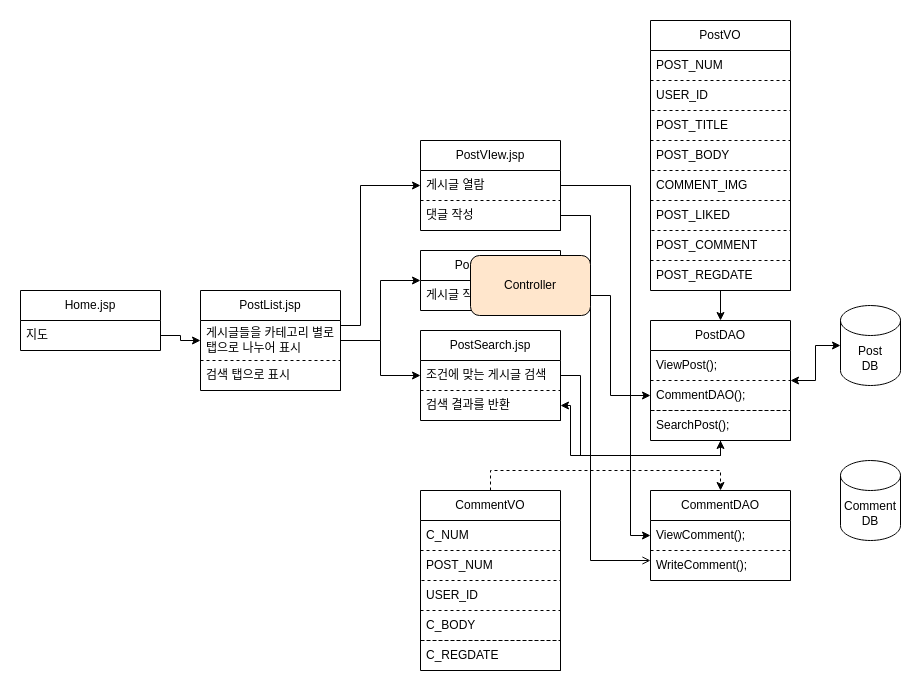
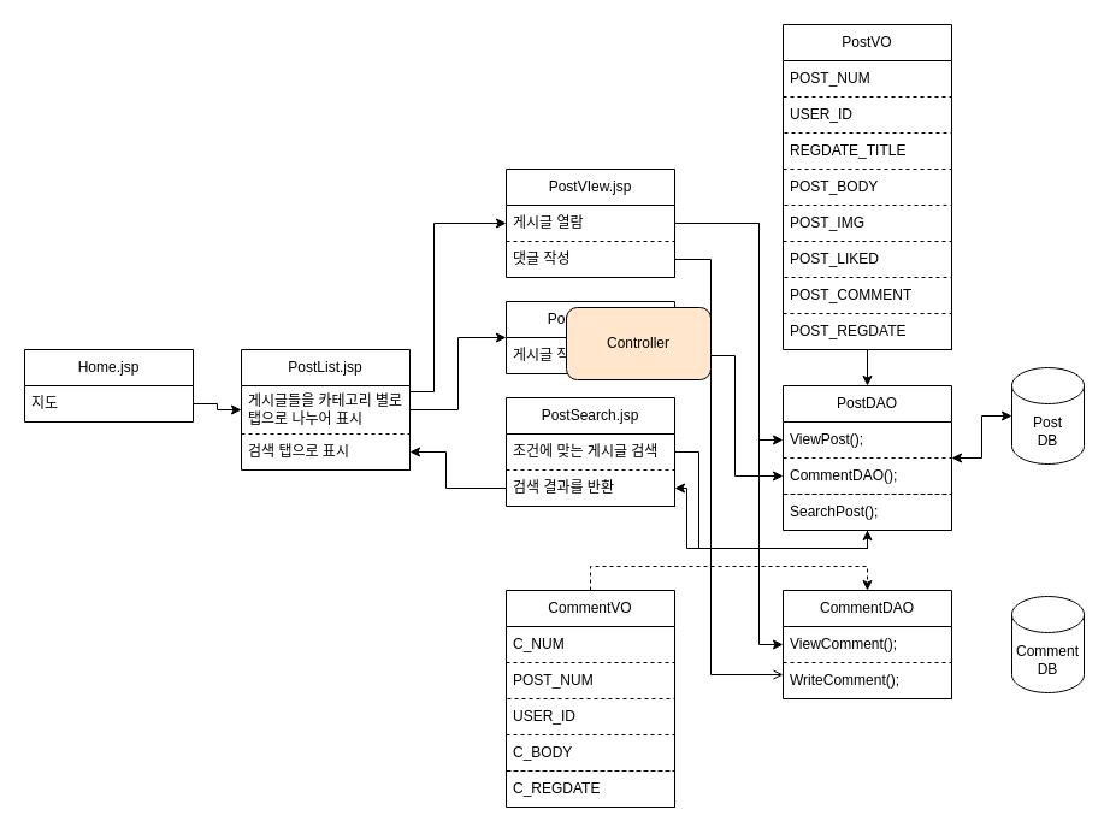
  <mxCell id="0" />
  <mxCell id="1" parent="0" />
  <mxCell id="2" value="&lt;div&gt;Home.jsp&lt;/div&gt;" style="swimlane;fontStyle=0;childLayout=stackLayout;horizontal=1;startSize=30;horizontalStack=0;resizeParent=1;resizeParentMax=0;resizeLast=0;collapsible=1;marginBottom=0;whiteSpace=wrap;html=1;" parent="1" vertex="1"><mxGeometry x="20" y="290" width="140" height="60" as="geometry"><mxRectangle x="430" y="270" width="90" height="30" as="alternateBounds" /></mxGeometry></mxCell>
  <mxCell id="3" value="지도" style="text;strokeColor=none;fillColor=none;align=left;verticalAlign=middle;spacingLeft=4;spacingRight=4;overflow=hidden;points=[[0,0.5],[1,0.5]];portConstraint=eastwest;rotatable=0;whiteSpace=wrap;html=1;" parent="2" vertex="1"><mxGeometry y="30" width="140" height="30" as="geometry" /></mxCell>
  <mxCell id="4" style="edgeStyle=none;html=1;" parent="1" source="5" target="15" edge="1"><mxGeometry relative="1" as="geometry" /></mxCell>
  <mxCell id="5" value="PostVO" style="swimlane;fontStyle=0;childLayout=stackLayout;horizontal=1;startSize=30;horizontalStack=0;resizeParent=1;resizeParentMax=0;resizeLast=0;collapsible=1;marginBottom=0;whiteSpace=wrap;html=1;" parent="1" vertex="1"><mxGeometry x="650" y="20" width="140" height="270" as="geometry" /></mxCell>
  <mxCell id="6" value="POST_NUM" style="text;strokeColor=none;fillColor=none;align=left;verticalAlign=middle;spacingLeft=4;spacingRight=4;overflow=hidden;points=[[0,0.5],[1,0.5]];portConstraint=eastwest;rotatable=0;whiteSpace=wrap;html=1;" parent="5" vertex="1"><mxGeometry y="30" width="140" height="30" as="geometry" /></mxCell>
  <mxCell id="7" value="USER_ID" style="text;strokeColor=default;fillColor=none;align=left;verticalAlign=middle;spacingLeft=4;spacingRight=4;overflow=hidden;points=[[0,0.5],[1,0.5]];portConstraint=eastwest;rotatable=0;whiteSpace=wrap;html=1;dashed=1;" parent="5" vertex="1"><mxGeometry y="60" width="140" height="30" as="geometry" /></mxCell>
- <mxCell id="8" value="POST_TITLE" style="text;strokeColor=none;fillColor=none;align=left;verticalAlign=middle;spacingLeft=4;spacingRight=4;overflow=hidden;points=[[0,0.5],[1,0.5]];portConstraint=eastwest;rotatable=0;whiteSpace=wrap;html=1;" parent="5" vertex="1"><mxGeometry y="90" width="140" height="30" as="geometry" /></mxCell>
+ <mxCell id="8" value="REGDATE_TITLE" style="text;strokeColor=none;fillColor=none;align=left;verticalAlign=middle;spacingLeft=4;spacingRight=4;overflow=hidden;points=[[0,0.5],[1,0.5]];portConstraint=eastwest;rotatable=0;whiteSpace=wrap;html=1;" parent="5" vertex="1"><mxGeometry y="90" width="140" height="30" as="geometry" /></mxCell>
  <mxCell id="9" value="POST_BODY" style="text;strokeColor=default;fillColor=none;align=left;verticalAlign=middle;spacingLeft=4;spacingRight=4;overflow=hidden;points=[[0,0.5],[1,0.5]];portConstraint=eastwest;rotatable=0;whiteSpace=wrap;html=1;dashed=1;" parent="5" vertex="1"><mxGeometry y="120" width="140" height="30" as="geometry" /></mxCell>
- <mxCell id="10" value="COMMENT_IMG" style="text;strokeColor=none;fillColor=none;align=left;verticalAlign=middle;spacingLeft=4;spacingRight=4;overflow=hidden;points=[[0,0.5],[1,0.5]];portConstraint=eastwest;rotatable=0;whiteSpace=wrap;html=1;" parent="5" vertex="1"><mxGeometry y="150" width="140" height="30" as="geometry" /></mxCell>
+ <mxCell id="10" value="POST_IMG" style="text;strokeColor=none;fillColor=none;align=left;verticalAlign=middle;spacingLeft=4;spacingRight=4;overflow=hidden;points=[[0,0.5],[1,0.5]];portConstraint=eastwest;rotatable=0;whiteSpace=wrap;html=1;" parent="5" vertex="1"><mxGeometry y="150" width="140" height="30" as="geometry" /></mxCell>
  <mxCell id="11" value="POST_LIKED" style="text;strokeColor=default;fillColor=none;align=left;verticalAlign=middle;spacingLeft=4;spacingRight=4;overflow=hidden;points=[[0,0.5],[1,0.5]];portConstraint=eastwest;rotatable=0;whiteSpace=wrap;html=1;dashed=1;" parent="5" vertex="1"><mxGeometry y="180" width="140" height="30" as="geometry" /></mxCell>
  <mxCell id="12" value="POST_COMMENT" style="text;strokeColor=none;fillColor=none;align=left;verticalAlign=middle;spacingLeft=4;spacingRight=4;overflow=hidden;points=[[0,0.5],[1,0.5]];portConstraint=eastwest;rotatable=0;whiteSpace=wrap;html=1;" parent="5" vertex="1"><mxGeometry y="210" width="140" height="30" as="geometry" /></mxCell>
  <mxCell id="13" value="POST_REGDATE" style="text;strokeColor=default;fillColor=none;align=left;verticalAlign=middle;spacingLeft=4;spacingRight=4;overflow=hidden;points=[[0,0.5],[1,0.5]];portConstraint=eastwest;rotatable=0;whiteSpace=wrap;html=1;dashed=1;" parent="5" vertex="1"><mxGeometry y="240" width="140" height="30" as="geometry" /></mxCell>
  <mxCell id="14" style="edgeStyle=orthogonalEdgeStyle;rounded=0;orthogonalLoop=1;jettySize=auto;html=1;startArrow=classic;startFill=1;" parent="1" source="15" target="19" edge="1"><mxGeometry relative="1" as="geometry" /></mxCell>
  <mxCell id="15" value="PostDAO" style="swimlane;fontStyle=0;childLayout=stackLayout;horizontal=1;startSize=30;horizontalStack=0;resizeParent=1;resizeParentMax=0;resizeLast=0;collapsible=1;marginBottom=0;whiteSpace=wrap;html=1;" parent="1" vertex="1"><mxGeometry x="650" y="320" width="140" height="120" as="geometry" /></mxCell>
  <mxCell id="16" value="ViewPost();" style="text;strokeColor=none;fillColor=none;align=left;verticalAlign=middle;spacingLeft=4;spacingRight=4;overflow=hidden;points=[[0,0.5],[1,0.5]];portConstraint=eastwest;rotatable=0;whiteSpace=wrap;html=1;" parent="15" vertex="1"><mxGeometry y="30" width="140" height="30" as="geometry" /></mxCell>
  <mxCell id="17" value="CommentDAO();" style="text;strokeColor=default;fillColor=none;align=left;verticalAlign=middle;spacingLeft=4;spacingRight=4;overflow=hidden;points=[[0,0.5],[1,0.5]];portConstraint=eastwest;rotatable=0;whiteSpace=wrap;html=1;dashed=1;" parent="15" vertex="1"><mxGeometry y="60" width="140" height="30" as="geometry" /></mxCell>
  <mxCell id="18" value="SearchPost();" style="text;strokeColor=default;fillColor=none;align=left;verticalAlign=middle;spacingLeft=4;spacingRight=4;overflow=hidden;points=[[0,0.5],[1,0.5]];portConstraint=eastwest;rotatable=0;whiteSpace=wrap;html=1;dashed=1;" parent="15" vertex="1"><mxGeometry y="90" width="140" height="30" as="geometry" /></mxCell>
  <mxCell id="19" value="Post&lt;br&gt;&lt;div&gt;DB&lt;br&gt;&lt;/div&gt;" style="shape=cylinder3;whiteSpace=wrap;html=1;boundedLbl=1;backgroundOutline=1;size=15;" parent="1" vertex="1"><mxGeometry x="840" y="305" width="60" height="80" as="geometry" /></mxCell>
  <mxCell id="20" style="edgeStyle=orthogonalEdgeStyle;rounded=0;orthogonalLoop=1;jettySize=auto;html=1;" parent="1" source="3" target="24" edge="1"><mxGeometry relative="1" as="geometry"><mxPoint x="220" y="385" as="targetPoint" /></mxGeometry></mxCell>
  <mxCell id="21" style="edgeStyle=orthogonalEdgeStyle;rounded=0;orthogonalLoop=1;jettySize=auto;html=1;" parent="1" source="24" target="32" edge="1"><mxGeometry relative="1" as="geometry"><Array as="points"><mxPoint x="360" y="325" /><mxPoint x="360" y="185" /></Array></mxGeometry></mxCell>
  <mxCell id="22" style="edgeStyle=orthogonalEdgeStyle;rounded=0;orthogonalLoop=1;jettySize=auto;html=1;" parent="1" source="24" target="27" edge="1"><mxGeometry relative="1" as="geometry" /></mxCell>
- <mxCell id="23" style="edgeStyle=orthogonalEdgeStyle;rounded=0;orthogonalLoop=1;jettySize=auto;html=1;" parent="1" source="24" target="29" edge="1"><mxGeometry relative="1" as="geometry" /></mxCell>
  <mxCell id="24" value="PostList.jsp" style="swimlane;fontStyle=0;childLayout=stackLayout;horizontal=1;startSize=30;horizontalStack=0;resizeParent=1;resizeParentMax=0;resizeLast=0;collapsible=1;marginBottom=0;whiteSpace=wrap;html=1;" parent="1" vertex="1"><mxGeometry x="200" y="290" width="140" height="100" as="geometry" /></mxCell>
  <mxCell id="25" value="게시글들을 카테고리 별로 탭으로 나누어 표시" style="text;strokeColor=none;fillColor=none;align=left;verticalAlign=middle;spacingLeft=4;spacingRight=4;overflow=hidden;points=[[0,0.5],[1,0.5]];portConstraint=eastwest;rotatable=0;whiteSpace=wrap;html=1;" parent="24" vertex="1"><mxGeometry y="30" width="140" height="40" as="geometry" /></mxCell>
  <mxCell id="26" value="검색 탭으로 표시" style="text;strokeColor=default;fillColor=none;align=left;verticalAlign=middle;spacingLeft=4;spacingRight=4;overflow=hidden;points=[[0,0.5],[1,0.5]];portConstraint=eastwest;rotatable=0;whiteSpace=wrap;html=1;dashed=1;" parent="24" vertex="1"><mxGeometry y="70" width="140" height="30" as="geometry" /></mxCell>
  <mxCell id="27" value="PostWrite.jsp" style="swimlane;fontStyle=0;childLayout=stackLayout;horizontal=1;startSize=30;horizontalStack=0;resizeParent=1;resizeParentMax=0;resizeLast=0;collapsible=1;marginBottom=0;whiteSpace=wrap;html=1;" parent="1" vertex="1"><mxGeometry x="420" y="250" width="140" height="60" as="geometry" /></mxCell>
  <mxCell id="28" value="게시글 작성" style="text;strokeColor=none;fillColor=none;align=left;verticalAlign=middle;spacingLeft=4;spacingRight=4;overflow=hidden;points=[[0,0.5],[1,0.5]];portConstraint=eastwest;rotatable=0;whiteSpace=wrap;html=1;" parent="27" vertex="1"><mxGeometry y="30" width="140" height="30" as="geometry" /></mxCell>
  <mxCell id="29" value="PostSearch.jsp" style="swimlane;fontStyle=0;childLayout=stackLayout;horizontal=1;startSize=30;horizontalStack=0;resizeParent=1;resizeParentMax=0;resizeLast=0;collapsible=1;marginBottom=0;whiteSpace=wrap;html=1;" parent="1" vertex="1"><mxGeometry x="420" y="330" width="140" height="90" as="geometry" /></mxCell>
  <mxCell id="30" value="조건에 맞는 게시글 검색" style="text;strokeColor=none;fillColor=none;align=left;verticalAlign=middle;spacingLeft=4;spacingRight=4;overflow=hidden;points=[[0,0.5],[1,0.5]];portConstraint=eastwest;rotatable=0;whiteSpace=wrap;html=1;" parent="29" vertex="1"><mxGeometry y="30" width="140" height="30" as="geometry" /></mxCell>
  <mxCell id="31" value="검색 결과를 반환" style="text;strokeColor=default;fillColor=none;align=left;verticalAlign=middle;spacingLeft=4;spacingRight=4;overflow=hidden;points=[[0,0.5],[1,0.5]];portConstraint=eastwest;rotatable=0;whiteSpace=wrap;html=1;dashed=1;" parent="29" vertex="1"><mxGeometry y="60" width="140" height="30" as="geometry" /></mxCell>
  <mxCell id="32" value="PostVIew.jsp" style="swimlane;fontStyle=0;childLayout=stackLayout;horizontal=1;startSize=30;horizontalStack=0;resizeParent=1;resizeParentMax=0;resizeLast=0;collapsible=1;marginBottom=0;whiteSpace=wrap;html=1;" parent="1" vertex="1"><mxGeometry x="420" y="140" width="140" height="90" as="geometry" /></mxCell>
  <mxCell id="33" value="게시글 열람" style="text;strokeColor=none;fillColor=none;align=left;verticalAlign=middle;spacingLeft=4;spacingRight=4;overflow=hidden;points=[[0,0.5],[1,0.5]];portConstraint=eastwest;rotatable=0;whiteSpace=wrap;html=1;" parent="32" vertex="1"><mxGeometry y="30" width="140" height="30" as="geometry" /></mxCell>
  <mxCell id="34" value="댓글 작성" style="text;strokeColor=default;fillColor=none;align=left;verticalAlign=middle;spacingLeft=4;spacingRight=4;overflow=hidden;points=[[0,0.5],[1,0.5]];portConstraint=eastwest;rotatable=0;whiteSpace=wrap;html=1;dashed=1;" parent="32" vertex="1"><mxGeometry y="60" width="140" height="30" as="geometry" /></mxCell>
  <mxCell id="35" style="edgeStyle=orthogonalEdgeStyle;rounded=0;orthogonalLoop=1;jettySize=auto;html=1;" parent="1" source="30" target="18" edge="1"><mxGeometry relative="1" as="geometry"><Array as="points"><mxPoint x="580" y="375" /><mxPoint x="580" y="455" /></Array></mxGeometry></mxCell>
  <mxCell id="36" style="edgeStyle=orthogonalEdgeStyle;rounded=0;orthogonalLoop=1;jettySize=auto;html=1;entryX=0;entryY=0.5;entryDx=0;entryDy=0;" parent="1" source="28" target="17" edge="1"><mxGeometry relative="1" as="geometry"><Array as="points"><mxPoint x="610" y="295" /><mxPoint x="610" y="395" /></Array></mxGeometry></mxCell>
+ <mxCell id="37" style="edgeStyle=orthogonalEdgeStyle;rounded=0;orthogonalLoop=1;jettySize=auto;html=1;" parent="1" source="33" target="16" edge="1"><mxGeometry relative="1" as="geometry"><Array as="points"><mxPoint x="630" y="185" /><mxPoint x="630" y="365" /></Array></mxGeometry></mxCell>
  <mxCell id="38" style="edgeStyle=orthogonalEdgeStyle;rounded=0;orthogonalLoop=1;jettySize=auto;html=1;endArrow=open;" parent="1" source="34" target="43" edge="1"><mxGeometry relative="1" as="geometry"><Array as="points"><mxPoint x="590" y="215" /><mxPoint x="590" y="560" /></Array></mxGeometry></mxCell>
  <mxCell id="39" style="edgeStyle=orthogonalEdgeStyle;rounded=0;orthogonalLoop=1;jettySize=auto;html=1;" parent="1" source="18" target="31" edge="1"><mxGeometry relative="1" as="geometry"><Array as="points"><mxPoint x="570" y="455" /><mxPoint x="570" y="405" /></Array></mxGeometry></mxCell>
+ <mxCell id="40" style="edgeStyle=orthogonalEdgeStyle;rounded=0;orthogonalLoop=1;jettySize=auto;html=1;" parent="1" source="31" target="26" edge="1"><mxGeometry relative="1" as="geometry"><Array as="points"><mxPoint x="370" y="405" /><mxPoint x="370" y="375" /></Array></mxGeometry></mxCell>
  <mxCell id="41" value="CommentDAO" style="swimlane;fontStyle=0;childLayout=stackLayout;horizontal=1;startSize=30;horizontalStack=0;resizeParent=1;resizeParentMax=0;resizeLast=0;collapsible=1;marginBottom=0;whiteSpace=wrap;html=1;" parent="1" vertex="1"><mxGeometry x="650" y="490" width="140" height="90" as="geometry" /></mxCell>
  <mxCell id="42" value="ViewComment();" style="text;strokeColor=none;fillColor=none;align=left;verticalAlign=middle;spacingLeft=4;spacingRight=4;overflow=hidden;points=[[0,0.5],[1,0.5]];portConstraint=eastwest;rotatable=0;whiteSpace=wrap;html=1;" parent="41" vertex="1"><mxGeometry y="30" width="140" height="30" as="geometry" /></mxCell>
  <mxCell id="43" value="WriteComment();" style="text;strokeColor=default;fillColor=none;align=left;verticalAlign=middle;spacingLeft=4;spacingRight=4;overflow=hidden;points=[[0,0.5],[1,0.5]];portConstraint=eastwest;rotatable=0;whiteSpace=wrap;html=1;dashed=1;" parent="41" vertex="1"><mxGeometry y="60" width="140" height="30" as="geometry" /></mxCell>
- <mxCell id="44" value="Comment&lt;br&gt;&lt;div&gt;DB&lt;br&gt;&lt;/div&gt;" style="shape=cylinder3;whiteSpace=wrap;html=1;boundedLbl=1;backgroundOutline=1;size=15;" parent="1" vertex="1"><mxGeometry x="840" y="460" width="60" height="80" as="geometry" /></mxCell>
+ <mxCell id="44" value="Comment&lt;br&gt;&lt;div&gt;DB&lt;br&gt;&lt;/div&gt;" style="shape=cylinder3;whiteSpace=wrap;html=1;boundedLbl=1;backgroundOutline=1;size=15;" parent="1" vertex="1"><mxGeometry x="840" y="495" width="60" height="80" as="geometry" /></mxCell>
  <mxCell id="45" style="edgeStyle=orthogonalEdgeStyle;rounded=0;html=1;dashed=1;" parent="1" source="46" target="41" edge="1"><mxGeometry relative="1" as="geometry"><Array as="points"><mxPoint x="490" y="470" /><mxPoint x="720" y="470" /></Array></mxGeometry></mxCell>
  <mxCell id="46" value="CommentVO" style="swimlane;fontStyle=0;childLayout=stackLayout;horizontal=1;startSize=30;horizontalStack=0;resizeParent=1;resizeParentMax=0;resizeLast=0;collapsible=1;marginBottom=0;whiteSpace=wrap;html=1;" parent="1" vertex="1"><mxGeometry x="420" y="490" width="140" height="180" as="geometry" /></mxCell>
  <mxCell id="47" value="C_NUM" style="text;strokeColor=none;fillColor=none;align=left;verticalAlign=middle;spacingLeft=4;spacingRight=4;overflow=hidden;points=[[0,0.5],[1,0.5]];portConstraint=eastwest;rotatable=0;whiteSpace=wrap;html=1;" parent="46" vertex="1"><mxGeometry y="30" width="140" height="30" as="geometry" /></mxCell>
  <mxCell id="48" value="POST_NUM" style="text;strokeColor=default;fillColor=none;align=left;verticalAlign=middle;spacingLeft=4;spacingRight=4;overflow=hidden;points=[[0,0.5],[1,0.5]];portConstraint=eastwest;rotatable=0;whiteSpace=wrap;html=1;dashed=1;" parent="46" vertex="1"><mxGeometry y="60" width="140" height="30" as="geometry" /></mxCell>
  <mxCell id="49" value="USER_ID" style="text;strokeColor=none;fillColor=none;align=left;verticalAlign=middle;spacingLeft=4;spacingRight=4;overflow=hidden;points=[[0,0.5],[1,0.5]];portConstraint=eastwest;rotatable=0;whiteSpace=wrap;html=1;" parent="46" vertex="1"><mxGeometry y="90" width="140" height="30" as="geometry" /></mxCell>
  <mxCell id="50" value="C_BODY" style="text;strokeColor=default;fillColor=none;align=left;verticalAlign=middle;spacingLeft=4;spacingRight=4;overflow=hidden;points=[[0,0.5],[1,0.5]];portConstraint=eastwest;rotatable=0;whiteSpace=wrap;html=1;dashed=1;" parent="46" vertex="1"><mxGeometry y="120" width="140" height="30" as="geometry" /></mxCell>
  <mxCell id="51" value="C_REGDATE" style="text;strokeColor=default;fillColor=none;align=left;verticalAlign=middle;spacingLeft=4;spacingRight=4;overflow=hidden;points=[[0,0.5],[1,0.5]];portConstraint=eastwest;rotatable=0;whiteSpace=wrap;html=1;dashed=1;" parent="46" vertex="1"><mxGeometry y="150" width="140" height="30" as="geometry" /></mxCell>
  <mxCell id="52" style="edgeStyle=orthogonalEdgeStyle;html=1;rounded=0;" parent="1" source="33" target="42" edge="1"><mxGeometry relative="1" as="geometry"><Array as="points"><mxPoint x="630" y="185" /><mxPoint x="630" y="535" /></Array></mxGeometry></mxCell>
  <mxCell id="53" value="Controller" style="rounded=1;whiteSpace=wrap;html=1;fillColor=#ffe6cc;" vertex="1" parent="1"><mxGeometry x="470" y="255" width="120" height="60" as="geometry" /></mxCell>
